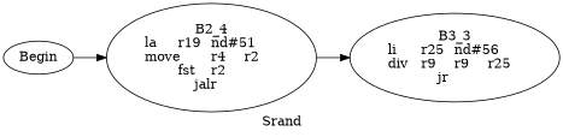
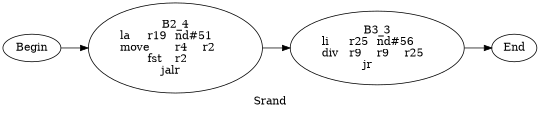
  digraph {
    color=purple
    label=Srand
    style=dashed
    rankdir=LR
    n1 [label=Begin]
    n2 [label="B2_4\nla	r19	nd#51	\nmove	r4	r2	\nfst	r2	\njalr	\n"]
    n3 [label="B3_3\nli	r25	nd#56	\ndiv	r9	r9	r25	\njr	\n"]
+   n4 [label=End]
    n1 -> n2
    n2 -> n3
+   n3 -> n4
  }
